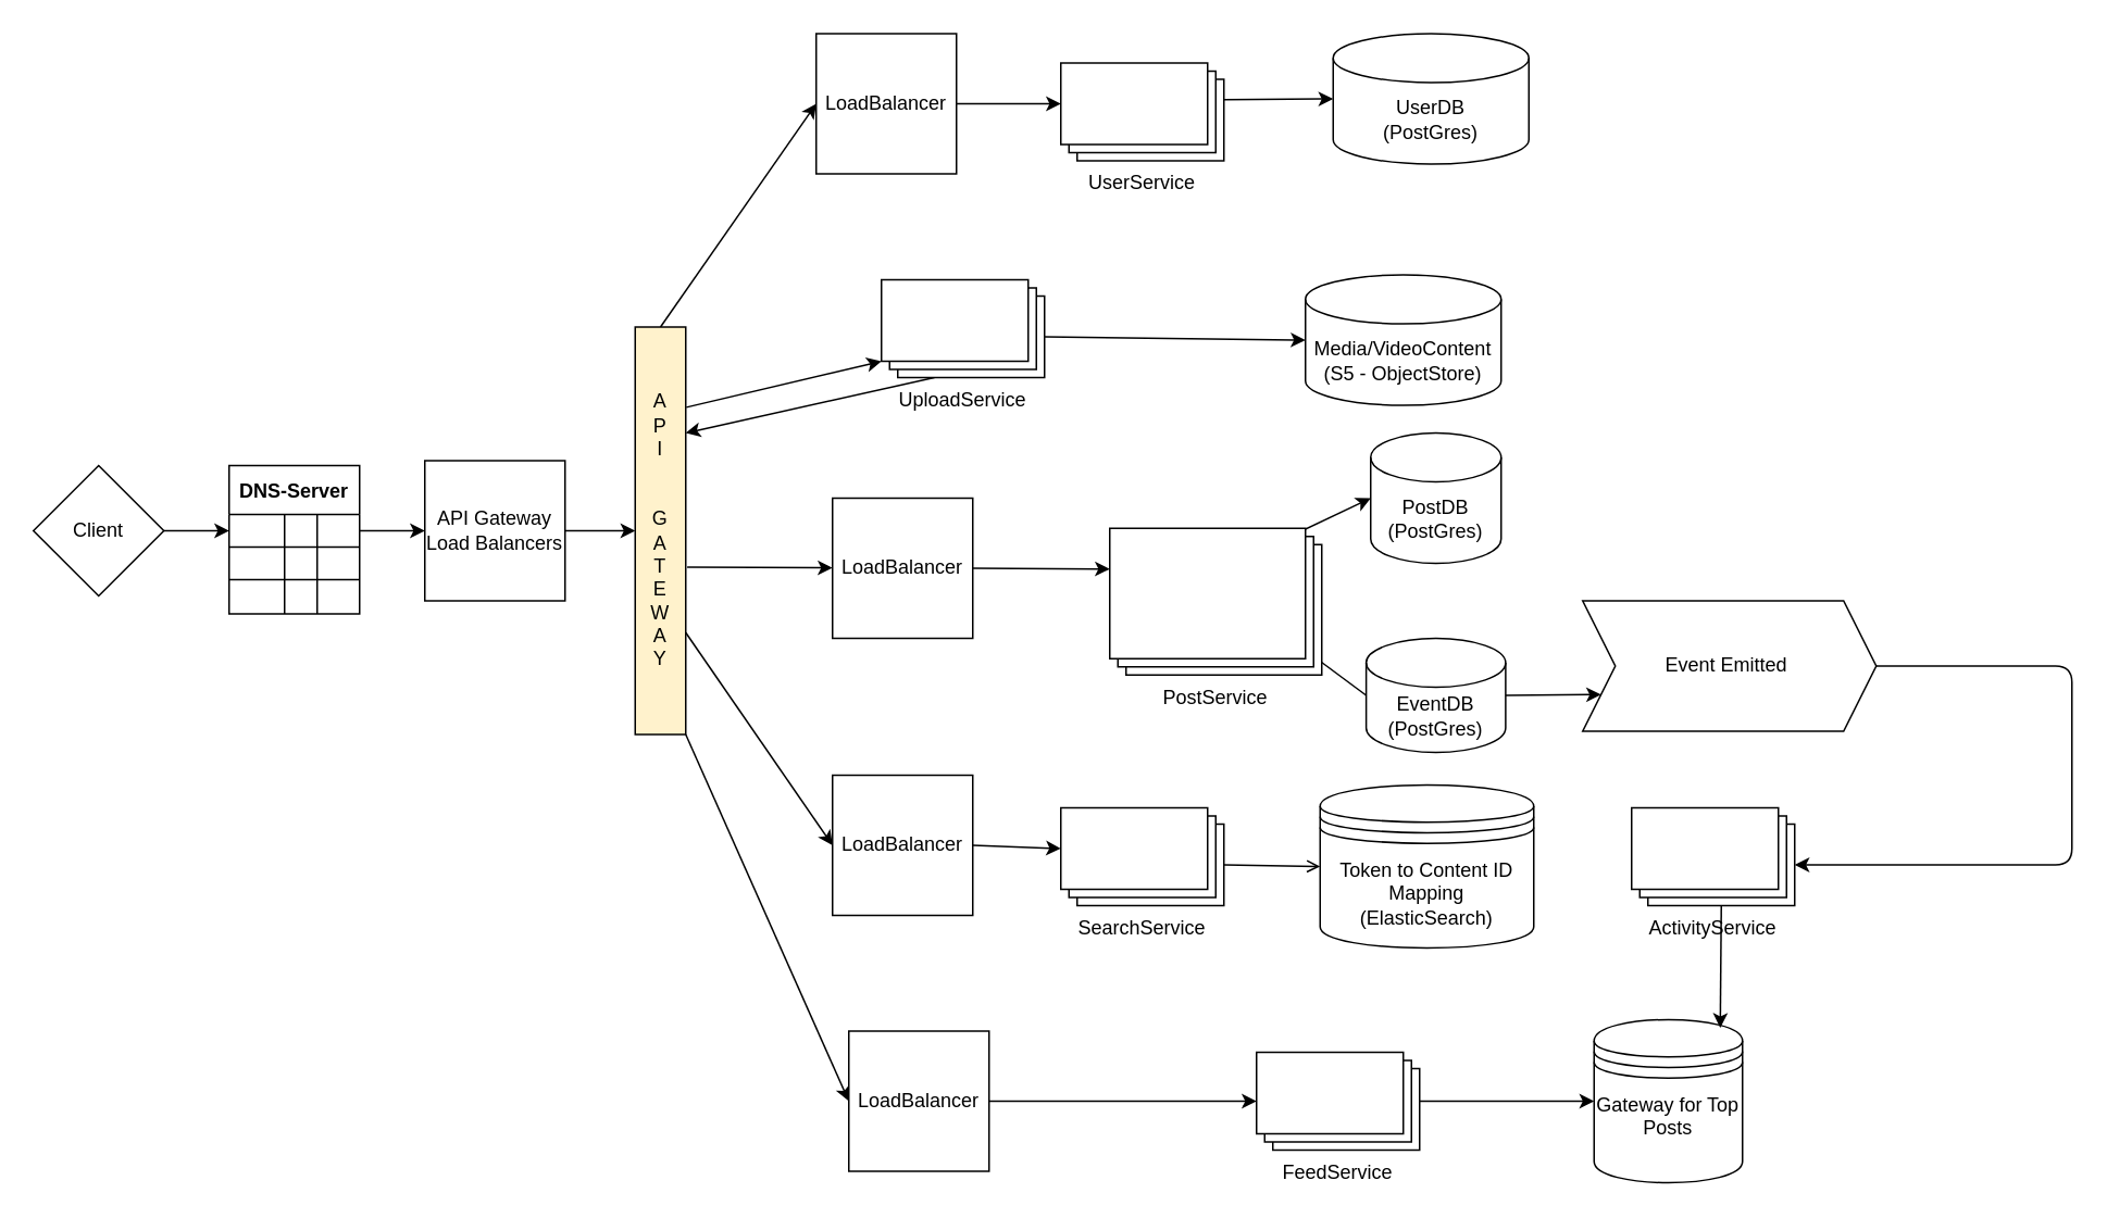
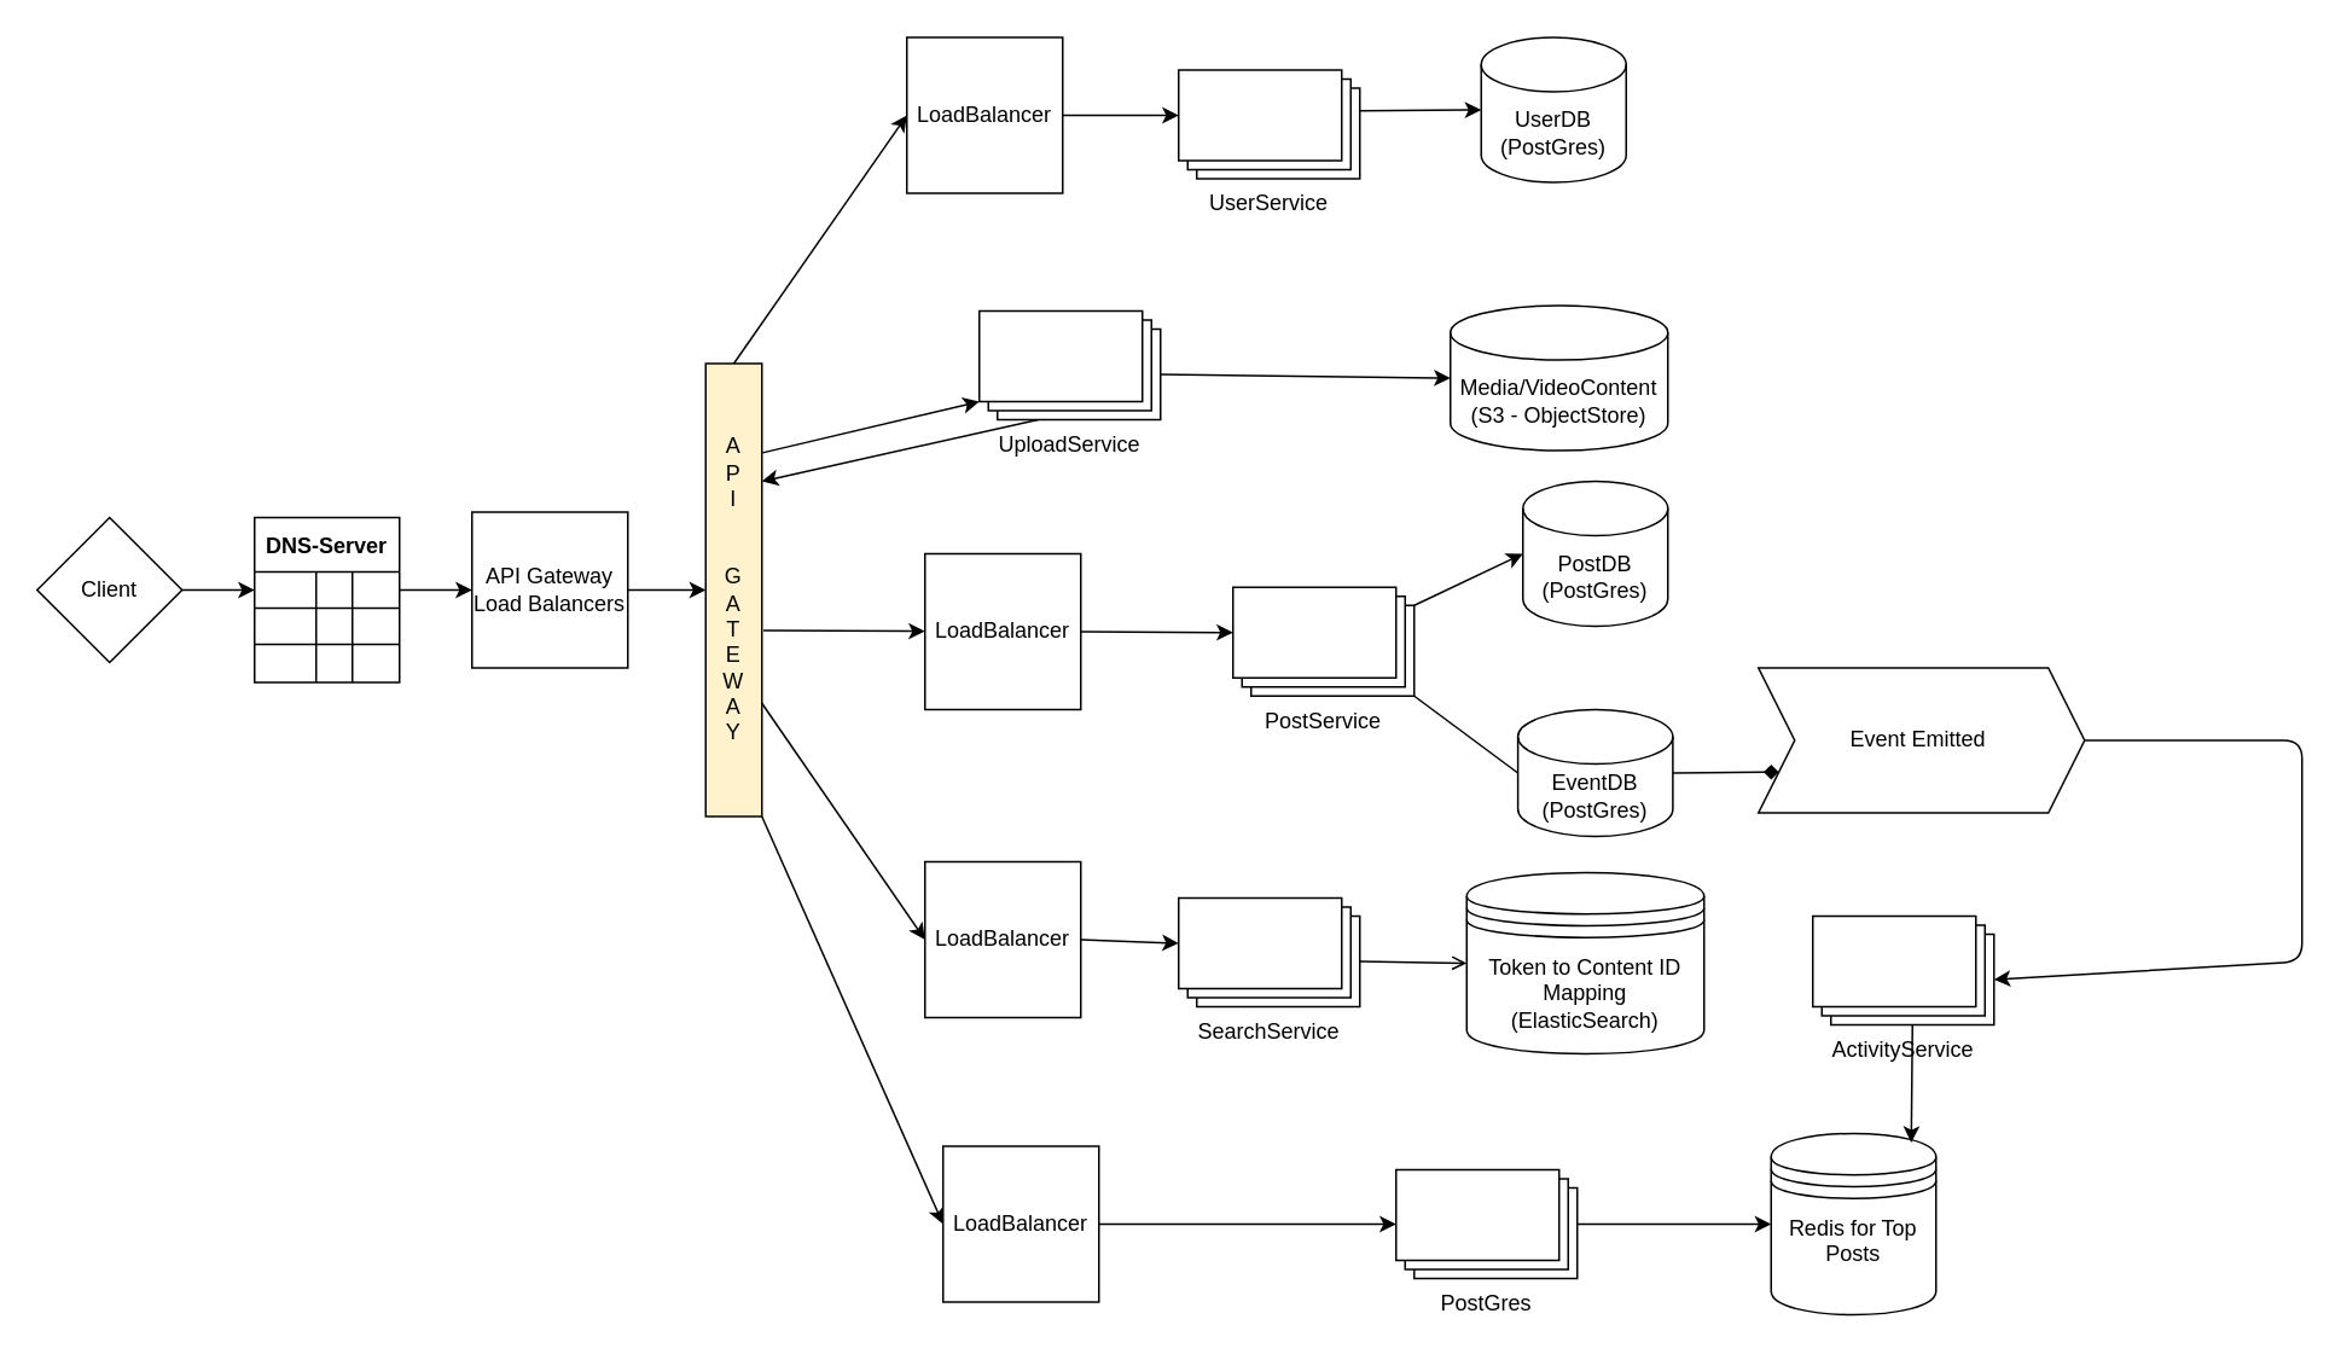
  <mxCell id="0" />
  <mxCell id="1" parent="0" />
  <mxCell id="2" style="edgeStyle=none;html=1;entryX=0;entryY=0.5;entryDx=0;entryDy=0;" edge="1" parent="1" source="3" target="24"><mxGeometry relative="1" as="geometry"><mxPoint x="413" y="325" as="targetPoint" /></mxGeometry></mxCell>
  <mxCell id="3" value="API Gateway&lt;br&gt;Load Balancers" style="whiteSpace=wrap;html=1;aspect=fixed;" vertex="1" parent="1"><mxGeometry x="260" y="282" width="86" height="86" as="geometry" /></mxCell>
  <mxCell id="4" style="edgeStyle=none;html=1;entryX=0;entryY=0.5;entryDx=0;entryDy=0;" edge="1" parent="1" source="5" target="7"><mxGeometry relative="1" as="geometry" /></mxCell>
  <mxCell id="5" value="Client" style="rhombus;whiteSpace=wrap;html=1;aspect=fixed;" vertex="1" parent="1"><mxGeometry x="20" y="285" width="80" height="80" as="geometry" /></mxCell>
  <mxCell id="6" value="DNS-Server" style="shape=table;startSize=30;container=1;collapsible=0;childLayout=tableLayout;fontStyle=1;align=center;" vertex="1" parent="1"><mxGeometry x="140" y="285" width="80" height="91" as="geometry" /></mxCell>
  <mxCell id="7" value="" style="shape=tableRow;horizontal=0;startSize=0;swimlaneHead=0;swimlaneBody=0;top=0;left=0;bottom=0;right=0;collapsible=0;dropTarget=0;fillColor=none;points=[[0,0.5],[1,0.5]];portConstraint=eastwest;" vertex="1" parent="6"><mxGeometry y="30" width="80" height="20" as="geometry" /></mxCell>
  <mxCell id="8" value="" style="shape=partialRectangle;html=1;whiteSpace=wrap;connectable=0;fillColor=none;top=0;left=0;bottom=0;right=0;overflow=hidden;" vertex="1" parent="7"><mxGeometry width="34" height="20" as="geometry"><mxRectangle width="34" height="20" as="alternateBounds" /></mxGeometry></mxCell>
  <mxCell id="9" value="" style="shape=partialRectangle;html=1;whiteSpace=wrap;connectable=0;fillColor=none;top=0;left=0;bottom=0;right=0;overflow=hidden;" vertex="1" parent="7"><mxGeometry x="34" width="20" height="20" as="geometry"><mxRectangle width="20" height="20" as="alternateBounds" /></mxGeometry></mxCell>
  <mxCell id="10" value="" style="shape=partialRectangle;html=1;whiteSpace=wrap;connectable=0;fillColor=none;top=0;left=0;bottom=0;right=0;overflow=hidden;" vertex="1" parent="7"><mxGeometry x="54" width="26" height="20" as="geometry"><mxRectangle width="26" height="20" as="alternateBounds" /></mxGeometry></mxCell>
  <mxCell id="11" value="" style="shape=tableRow;horizontal=0;startSize=0;swimlaneHead=0;swimlaneBody=0;top=0;left=0;bottom=0;right=0;collapsible=0;dropTarget=0;fillColor=none;points=[[0,0.5],[1,0.5]];portConstraint=eastwest;" vertex="1" parent="6"><mxGeometry y="50" width="80" height="20" as="geometry" /></mxCell>
  <mxCell id="12" value="" style="shape=partialRectangle;html=1;whiteSpace=wrap;connectable=0;fillColor=none;top=0;left=0;bottom=0;right=0;overflow=hidden;" vertex="1" parent="11"><mxGeometry width="34" height="20" as="geometry"><mxRectangle width="34" height="20" as="alternateBounds" /></mxGeometry></mxCell>
  <mxCell id="13" value="" style="shape=partialRectangle;html=1;whiteSpace=wrap;connectable=0;fillColor=none;top=0;left=0;bottom=0;right=0;overflow=hidden;" vertex="1" parent="11"><mxGeometry x="34" width="20" height="20" as="geometry"><mxRectangle width="20" height="20" as="alternateBounds" /></mxGeometry></mxCell>
  <mxCell id="14" value="" style="shape=partialRectangle;html=1;whiteSpace=wrap;connectable=0;fillColor=none;top=0;left=0;bottom=0;right=0;overflow=hidden;" vertex="1" parent="11"><mxGeometry x="54" width="26" height="20" as="geometry"><mxRectangle width="26" height="20" as="alternateBounds" /></mxGeometry></mxCell>
  <mxCell id="15" value="" style="shape=tableRow;horizontal=0;startSize=0;swimlaneHead=0;swimlaneBody=0;top=0;left=0;bottom=0;right=0;collapsible=0;dropTarget=0;fillColor=none;points=[[0,0.5],[1,0.5]];portConstraint=eastwest;" vertex="1" parent="6"><mxGeometry y="70" width="80" height="21" as="geometry" /></mxCell>
  <mxCell id="16" value="" style="shape=partialRectangle;html=1;whiteSpace=wrap;connectable=0;fillColor=none;top=0;left=0;bottom=0;right=0;overflow=hidden;" vertex="1" parent="15"><mxGeometry width="34" height="21" as="geometry"><mxRectangle width="34" height="21" as="alternateBounds" /></mxGeometry></mxCell>
  <mxCell id="17" value="" style="shape=partialRectangle;html=1;whiteSpace=wrap;connectable=0;fillColor=none;top=0;left=0;bottom=0;right=0;overflow=hidden;" vertex="1" parent="15"><mxGeometry x="34" width="20" height="21" as="geometry"><mxRectangle width="20" height="21" as="alternateBounds" /></mxGeometry></mxCell>
  <mxCell id="18" value="" style="shape=partialRectangle;html=1;whiteSpace=wrap;connectable=0;fillColor=none;top=0;left=0;bottom=0;right=0;overflow=hidden;" vertex="1" parent="15"><mxGeometry x="54" width="26" height="21" as="geometry"><mxRectangle width="26" height="21" as="alternateBounds" /></mxGeometry></mxCell>
  <mxCell id="19" style="edgeStyle=none;html=1;exitX=1;exitY=0.5;exitDx=0;exitDy=0;" edge="1" parent="1" source="7" target="3"><mxGeometry relative="1" as="geometry" /></mxCell>
  <mxCell id="20" style="edgeStyle=none;html=1;exitX=1;exitY=0.75;exitDx=0;exitDy=0;entryX=0;entryY=0.5;entryDx=0;entryDy=0;" edge="1" parent="1" source="24" target="31"><mxGeometry relative="1" as="geometry" /></mxCell>
  <mxCell id="21" style="edgeStyle=none;html=1;exitX=1.029;exitY=0.589;exitDx=0;exitDy=0;exitPerimeter=0;" edge="1" parent="1" source="24" target="36"><mxGeometry relative="1" as="geometry" /></mxCell>
  <mxCell id="22" style="edgeStyle=none;html=1;exitX=0.5;exitY=0;exitDx=0;exitDy=0;entryX=0;entryY=0.5;entryDx=0;entryDy=0;" edge="1" parent="1" source="24" target="33"><mxGeometry relative="1" as="geometry" /></mxCell>
  <mxCell id="23" style="edgeStyle=none;html=1;exitX=1;exitY=1;exitDx=0;exitDy=0;entryX=0;entryY=0.5;entryDx=0;entryDy=0;" edge="1" parent="1" source="24" target="47"><mxGeometry relative="1" as="geometry" /></mxCell>
  <mxCell id="24" value="A&lt;br&gt;P&lt;br&gt;I&lt;br&gt;&lt;br&gt;&lt;br&gt;G&lt;br&gt;A&lt;br&gt;T&lt;br&gt;E&lt;br&gt;W&lt;br&gt;A&lt;br&gt;Y" style="rounded=0;whiteSpace=wrap;html=1;fillColor=#fff2cc;" vertex="1" parent="1"><mxGeometry x="389" y="200" width="31" height="250" as="geometry" /></mxCell>
- <mxCell id="25" value="UserDB&lt;br&gt;(PostGres)" style="shape=cylinder3;whiteSpace=wrap;html=1;boundedLbl=1;backgroundOutline=1;size=15;" vertex="1" parent="1"><mxGeometry x="817" y="20" width="120" height="80" as="geometry" /></mxCell>
+ <mxCell id="25" value="UserDB&lt;br&gt;(PostGres)" style="shape=cylinder3;whiteSpace=wrap;html=1;boundedLbl=1;backgroundOutline=1;size=15;" vertex="1" parent="1"><mxGeometry x="817" y="20" width="80" height="80" as="geometry" /></mxCell>
  <mxCell id="26" value="PostDB&lt;br&gt;(PostGres)" style="shape=cylinder3;whiteSpace=wrap;html=1;boundedLbl=1;backgroundOutline=1;size=15;" vertex="1" parent="1"><mxGeometry x="840" y="265" width="80" height="80" as="geometry" /></mxCell>
  <mxCell id="27" style="edgeStyle=none;html=1;entryX=0;entryY=0.5;entryDx=0;entryDy=0;entryPerimeter=0;exitX=0;exitY=0;exitDx=100;exitDy=10;exitPerimeter=0;" edge="1" parent="1" source="40" target="26"><mxGeometry relative="1" as="geometry"><mxPoint x="810" y="355.923" as="sourcePoint" /><mxPoint x="874" y="362.5" as="targetPoint" /></mxGeometry></mxCell>
  <mxCell id="28" style="edgeStyle=none;html=1;exitX=0;exitY=0;exitDx=100;exitDy=22.5;exitPerimeter=0;entryX=0;entryY=0.5;entryDx=0;entryDy=0;entryPerimeter=0;" edge="1" parent="1" source="37" target="25"><mxGeometry relative="1" as="geometry"><mxPoint x="780" y="30" as="sourcePoint" /><mxPoint x="880" y="30" as="targetPoint" /></mxGeometry></mxCell>
  <mxCell id="29" style="edgeStyle=none;html=1;exitX=0;exitY=0;exitDx=100;exitDy=35;exitPerimeter=0;entryX=0;entryY=0.5;entryDx=0;entryDy=0;endArrow=open;" edge="1" parent="1" source="38" target="45"><mxGeometry relative="1" as="geometry"><mxPoint x="830" y="555" as="sourcePoint" /><mxPoint x="800" y="527.5" as="targetPoint" /></mxGeometry></mxCell>
  <mxCell id="30" style="edgeStyle=none;html=1;exitX=1;exitY=0.5;exitDx=0;exitDy=0;entryX=0;entryY=0;entryDx=0;entryDy=25;entryPerimeter=0;" edge="1" parent="1" source="31" target="38"><mxGeometry relative="1" as="geometry"><mxPoint x="690" y="535" as="targetPoint" /></mxGeometry></mxCell>
  <mxCell id="31" value="LoadBalancer" style="whiteSpace=wrap;html=1;aspect=fixed;" vertex="1" parent="1"><mxGeometry x="510" y="475" width="86" height="86" as="geometry" /></mxCell>
  <mxCell id="32" style="edgeStyle=none;html=1;exitX=1;exitY=0.5;exitDx=0;exitDy=0;entryX=0;entryY=0;entryDx=0;entryDy=25;entryPerimeter=0;" edge="1" parent="1" source="33" target="37"><mxGeometry relative="1" as="geometry"><mxPoint x="640" y="40" as="targetPoint" /></mxGeometry></mxCell>
  <mxCell id="33" value="LoadBalancer" style="whiteSpace=wrap;html=1;aspect=fixed;" vertex="1" parent="1"><mxGeometry x="500" y="20" width="86" height="86" as="geometry" /></mxCell>
  <mxCell id="34" style="edgeStyle=none;html=1;exitX=1;exitY=0.5;exitDx=0;exitDy=0;entryX=0;entryY=0;entryDx=0;entryDy=25;entryPerimeter=0;" edge="1" parent="1" source="36" target="40"><mxGeometry relative="1" as="geometry"><mxPoint x="670.24" y="345.8" as="targetPoint" /></mxGeometry></mxCell>
  <mxCell id="35" style="edgeStyle=none;html=1;entryX=0;entryY=0;entryDx=0;entryDy=50.0;entryPerimeter=0;exitX=1.011;exitY=0.197;exitDx=0;exitDy=0;exitPerimeter=0;" edge="1" parent="1" source="24" target="43"><mxGeometry relative="1" as="geometry"><mxPoint x="420" y="245" as="sourcePoint" /></mxGeometry></mxCell>
  <mxCell id="36" value="LoadBalancer" style="whiteSpace=wrap;html=1;aspect=fixed;" vertex="1" parent="1"><mxGeometry x="510" y="305" width="86" height="86" as="geometry" /></mxCell>
  <mxCell id="37" value="UserService" style="verticalLabelPosition=bottom;verticalAlign=top;html=1;shape=mxgraph.basic.layered_rect;dx=10;outlineConnect=0;whiteSpace=wrap;" vertex="1" parent="1"><mxGeometry x="650" y="38" width="100" height="60" as="geometry" /></mxCell>
  <mxCell id="38" value="SearchService" style="verticalLabelPosition=bottom;verticalAlign=top;html=1;shape=mxgraph.basic.layered_rect;dx=10;outlineConnect=0;whiteSpace=wrap;" vertex="1" parent="1"><mxGeometry x="650" y="495" width="100" height="60" as="geometry" /></mxCell>
  <mxCell id="39" style="edgeStyle=none;html=1;exitX=0;exitY=0;exitDx=100;exitDy=60;exitPerimeter=0;entryX=0;entryY=0.5;entryDx=0;entryDy=0;entryPerimeter=0;endArrow=none;" edge="1" parent="1" source="40" target="54"><mxGeometry relative="1" as="geometry" /></mxCell>
- <mxCell id="40" value="PostService" style="verticalLabelPosition=bottom;verticalAlign=top;html=1;shape=mxgraph.basic.layered_rect;dx=10;outlineConnect=0;whiteSpace=wrap;" vertex="1" parent="1"><mxGeometry x="680" y="323.5" width="130" height="90" as="geometry" /></mxCell>
+ <mxCell id="40" value="PostService" style="verticalLabelPosition=bottom;verticalAlign=top;html=1;shape=mxgraph.basic.layered_rect;dx=10;outlineConnect=0;whiteSpace=wrap;" vertex="1" parent="1"><mxGeometry x="680" y="323.5" width="100" height="60" as="geometry" /></mxCell>
  <mxCell id="41" style="edgeStyle=none;html=1;exitX=0;exitY=0;exitDx=100;exitDy=35;exitPerimeter=0;entryX=0;entryY=0.5;entryDx=0;entryDy=0;entryPerimeter=0;" edge="1" parent="1" source="43" target="44"><mxGeometry relative="1" as="geometry" /></mxCell>
  <mxCell id="42" style="edgeStyle=none;html=1;exitX=0;exitY=0;exitDx=32.5;exitDy=60;exitPerimeter=0;" edge="1" parent="1" source="43"><mxGeometry relative="1" as="geometry"><mxPoint x="420" y="265" as="targetPoint" /></mxGeometry></mxCell>
  <mxCell id="43" value="UploadService" style="verticalLabelPosition=bottom;verticalAlign=top;html=1;shape=mxgraph.basic.layered_rect;dx=10;outlineConnect=0;whiteSpace=wrap;" vertex="1" parent="1"><mxGeometry x="540" y="171" width="100" height="60" as="geometry" /></mxCell>
- <mxCell id="44" value="Media/VideoContent&lt;br&gt;(S5 - ObjectStore)" style="shape=cylinder3;whiteSpace=wrap;html=1;boundedLbl=1;backgroundOutline=1;size=15;" vertex="1" parent="1"><mxGeometry x="800" y="168" width="120" height="80" as="geometry" /></mxCell>
+ <mxCell id="44" value="Media/VideoContent&lt;br&gt;(S3 - ObjectStore)" style="shape=cylinder3;whiteSpace=wrap;html=1;boundedLbl=1;backgroundOutline=1;size=15;" vertex="1" parent="1"><mxGeometry x="800" y="168" width="120" height="80" as="geometry" /></mxCell>
  <mxCell id="45" value="Token to Content ID Mapping&lt;br data-darkreader-inline-border=&quot;&quot; style=&quot;border-color: var(--border-color); --darkreader-inline-border: var(--darkreader-border--border-color);&quot;&gt;(ElasticSearch)" style="shape=datastore;whiteSpace=wrap;html=1;" vertex="1" parent="1"><mxGeometry x="809" y="481" width="131" height="100" as="geometry" /></mxCell>
  <mxCell id="46" style="edgeStyle=none;html=1;" edge="1" parent="1" source="47" target="49"><mxGeometry relative="1" as="geometry" /></mxCell>
  <mxCell id="47" value="LoadBalancer" style="whiteSpace=wrap;html=1;aspect=fixed;" vertex="1" parent="1"><mxGeometry x="520" y="632" width="86" height="86" as="geometry" /></mxCell>
  <mxCell id="48" style="edgeStyle=none;html=1;entryX=0;entryY=0.5;entryDx=0;entryDy=0;" edge="1" parent="1" source="49" target="50"><mxGeometry relative="1" as="geometry" /></mxCell>
- <mxCell id="49" value="FeedService" style="verticalLabelPosition=bottom;verticalAlign=top;html=1;shape=mxgraph.basic.layered_rect;dx=10;outlineConnect=0;whiteSpace=wrap;" vertex="1" parent="1"><mxGeometry x="770" y="645" width="100" height="60" as="geometry" /></mxCell>
- <mxCell id="50" value="Gateway for Top Posts&lt;br&gt;&lt;br&gt;" style="shape=datastore;whiteSpace=wrap;html=1;fillColor=rgb(255, 255, 255);" vertex="1" parent="1"><mxGeometry x="977" y="625" width="91" height="100" as="geometry" /></mxCell>
+ <mxCell id="49" value="PostGres" style="verticalLabelPosition=bottom;verticalAlign=top;html=1;shape=mxgraph.basic.layered_rect;dx=10;outlineConnect=0;whiteSpace=wrap;" vertex="1" parent="1"><mxGeometry x="770" y="645" width="100" height="60" as="geometry" /></mxCell>
+ <mxCell id="50" value="Redis for Top Posts&lt;br&gt;&lt;br&gt;" style="shape=datastore;whiteSpace=wrap;html=1;fillColor=rgb(255, 255, 255);" vertex="1" parent="1"><mxGeometry x="977" y="625" width="91" height="100" as="geometry" /></mxCell>
  <mxCell id="51" style="edgeStyle=none;html=1;exitX=1;exitY=0.5;exitDx=0;exitDy=0;entryX=0;entryY=0;entryDx=100;entryDy=35;entryPerimeter=0;" edge="1" parent="1" source="52" target="56"><mxGeometry relative="1" as="geometry"><Array as="points"><mxPoint x="1270" y="408" /><mxPoint x="1270" y="530" /></Array></mxGeometry></mxCell>
  <mxCell id="52" value="Event Emitted&amp;nbsp;" style="shape=step;perimeter=stepPerimeter;whiteSpace=wrap;html=1;fixedSize=1;" vertex="1" parent="1"><mxGeometry x="970" y="368" width="180" height="80" as="geometry" /></mxCell>
- <mxCell id="53" style="edgeStyle=none;html=1;exitX=1;exitY=0.5;exitDx=0;exitDy=0;exitPerimeter=0;entryX=0;entryY=0.75;entryDx=0;entryDy=0;" edge="1" parent="1" source="54" target="52"><mxGeometry relative="1" as="geometry" /></mxCell>
+ <mxCell id="53" style="edgeStyle=none;html=1;exitX=1;exitY=0.5;exitDx=0;exitDy=0;exitPerimeter=0;entryX=0;entryY=0.75;entryDx=0;entryDy=0;endArrow=diamond;" edge="1" parent="1" source="54" target="52"><mxGeometry relative="1" as="geometry" /></mxCell>
  <mxCell id="54" value="EventDB&lt;br&gt;(PostGres)" style="shape=cylinder3;whiteSpace=wrap;html=1;boundedLbl=1;backgroundOutline=1;size=15;" vertex="1" parent="1"><mxGeometry x="837.25" y="391" width="85.5" height="70" as="geometry" /></mxCell>
  <mxCell id="55" style="edgeStyle=none;html=1;exitX=0;exitY=0;exitDx=55;exitDy=60;exitPerimeter=0;entryX=0.85;entryY=0.05;entryDx=0;entryDy=0;entryPerimeter=0;" edge="1" parent="1" source="56" target="50"><mxGeometry relative="1" as="geometry" /></mxCell>
- <mxCell id="56" value="ActivityService" style="verticalLabelPosition=bottom;verticalAlign=top;html=1;shape=mxgraph.basic.layered_rect;dx=10;outlineConnect=0;whiteSpace=wrap;" vertex="1" parent="1"><mxGeometry x="1000" y="495" width="100" height="60" as="geometry" /></mxCell>
+ <mxCell id="56" value="ActivityService" style="verticalLabelPosition=bottom;verticalAlign=top;html=1;shape=mxgraph.basic.layered_rect;dx=10;outlineConnect=0;whiteSpace=wrap;" vertex="1" parent="1"><mxGeometry x="1000" y="505" width="100" height="60" as="geometry" /></mxCell>
